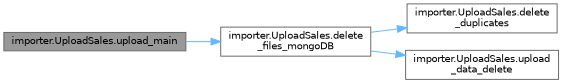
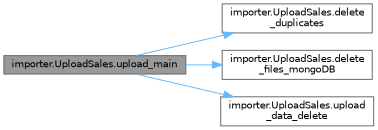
  digraph {
    fontname="DejaVu Sans"
    rankdir=LR
    node [color=grey40 fillcolor=white fontname="DejaVu Sans" fontsize=10 shape=box style=filled]
    edge [color=steelblue1 fontname="DejaVu Sans" fontsize=10 labelfontname=Helvetica labelfontsize=10 style=solid]
    n1 [color=gray40 fillcolor=grey60 fontcolor=black height=0.2 label="importer.UploadSales.upload_main" width=0.4]
    n2 [height=0.2 label="importer.UploadSales.delete\l_duplicates" width=0.4]
    n3 [height=0.2 label="importer.UploadSales.delete\l_files_mongoDB" width=0.4]
    n4 [height=0.2 label="importer.UploadSales.upload\l_data_delete" width=0.4]
-   n3 -> n2
+   n1 -> n2
    n1 -> n3
-   n3 -> n4
+   n1 -> n4
  }
